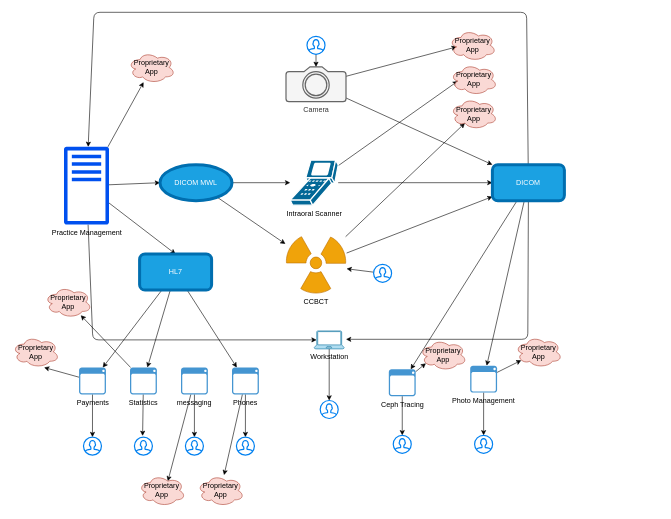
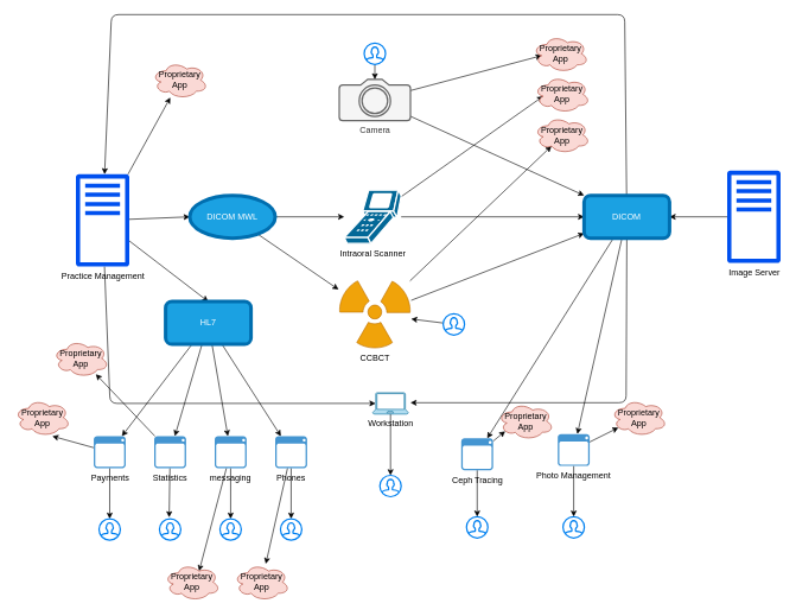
  <mxCell id="0" />
  <mxCell id="1" parent="0" />
  <mxCell id="2" style="edgeStyle=none;html=1;strokeColor=#000000;fontColor=#000000;" parent="1" source="66" target="18" edge="1"><mxGeometry relative="1" as="geometry"><Array as="points"><mxPoint x="877" y="20" /><mxPoint x="546" y="20" /><mxPoint x="156" y="20" /></Array></mxGeometry></mxCell>
  <mxCell id="3" style="edgeStyle=none;html=1;entryX=1.06;entryY=0.467;entryDx=0;entryDy=0;entryPerimeter=0;strokeColor=#000000;fontColor=#000000;exitX=0.5;exitY=1;exitDx=0;exitDy=0;" parent="1" source="66" target="23" edge="1"><mxGeometry relative="1" as="geometry"><Array as="points"><mxPoint x="879" y="565" /></Array></mxGeometry></mxCell>
  <mxCell id="4" style="edgeStyle=none;html=1;strokeColor=#000000;fontColor=#000000;" parent="1" source="66" target="58" edge="1"><mxGeometry relative="1" as="geometry" /></mxCell>
  <mxCell id="5" style="edgeStyle=none;html=1;strokeColor=#000000;fontColor=#000000;" parent="1" source="66" target="63" edge="1"><mxGeometry relative="1" as="geometry" /></mxCell>
+ <mxCell id="6" style="edgeStyle=none;html=1;entryX=1;entryY=0.5;entryDx=0;entryDy=0;strokeColor=#000000;fontColor=#000000;" parent="1" source="7" target="66" edge="1"><mxGeometry relative="1" as="geometry" /></mxCell>
+ <mxCell id="7" value="Image Server" style="sketch=0;outlineConnect=0;fontColor=#000000;fillColor=#0050ef;strokeColor=#001DBC;dashed=0;verticalLabelPosition=bottom;verticalAlign=top;align=center;html=1;fontSize=12;fontStyle=0;aspect=fixed;pointerEvents=1;shape=mxgraph.aws4.traditional_server;" parent="1" vertex="1"><mxGeometry x="1021" y="239" width="75" height="130" as="geometry" /></mxCell>
  <mxCell id="8" style="edgeStyle=none;html=1;strokeColor=#000000;fontColor=#000000;entryX=0;entryY=0;entryDx=0;entryDy=0;" parent="1" source="10" target="66" edge="1"><mxGeometry relative="1" as="geometry" /></mxCell>
  <mxCell id="9" style="edgeStyle=none;html=1;entryX=0.16;entryY=0.55;entryDx=0;entryDy=0;entryPerimeter=0;strokeColor=#000000;fontColor=#000000;" parent="1" source="10" target="39" edge="1"><mxGeometry relative="1" as="geometry" /></mxCell>
  <mxCell id="10" value="Camera" style="html=1;verticalLabelPosition=bottom;align=center;labelBackgroundColor=#ffffff;verticalAlign=top;strokeWidth=2;strokeColor=#666666;shadow=0;dashed=0;shape=mxgraph.ios7.icons.camera;fillColor=#f5f5f5;fontColor=#333333;" parent="1" vertex="1"><mxGeometry x="476" y="111" width="100" height="58" as="geometry" /></mxCell>
  <mxCell id="11" style="edgeStyle=none;html=1;strokeColor=#000000;fontColor=#000000;" parent="1" source="13" target="66" edge="1"><mxGeometry relative="1" as="geometry" /></mxCell>
  <mxCell id="12" style="edgeStyle=none;html=1;entryX=0.31;entryY=0.8;entryDx=0;entryDy=0;entryPerimeter=0;strokeColor=#000000;fontColor=#000000;" parent="1" source="13" target="38" edge="1"><mxGeometry relative="1" as="geometry" /></mxCell>
  <mxCell id="13" value="&lt;font color=&quot;#000000&quot;&gt;CCBCT&lt;/font&gt;" style="shape=mxgraph.signs.safety.radiation;html=1;pointerEvents=1;fillColor=#f0a30a;strokeColor=#BD7000;verticalLabelPosition=bottom;verticalAlign=top;align=center;fontColor=#000000;" parent="1" vertex="1"><mxGeometry x="475" y="394" width="102" height="94" as="geometry" /></mxCell>
  <mxCell id="14" style="edgeStyle=none;html=1;entryX=0;entryY=0.5;entryDx=0;entryDy=0;strokeColor=#000000;fontColor=#000000;" parent="1" source="18" target="21" edge="1"><mxGeometry relative="1" as="geometry" /></mxCell>
  <mxCell id="15" style="edgeStyle=none;html=1;entryX=0.08;entryY=0.5;entryDx=0;entryDy=0;entryPerimeter=0;strokeColor=#000000;fontColor=#000000;" parent="1" source="18" target="23" edge="1"><mxGeometry relative="1" as="geometry"><Array as="points"><mxPoint x="154" y="566" /></Array></mxGeometry></mxCell>
  <mxCell id="16" style="edgeStyle=none;html=1;entryX=0.5;entryY=0;entryDx=0;entryDy=0;strokeColor=#000000;" parent="1" source="18" target="33" edge="1"><mxGeometry relative="1" as="geometry" /></mxCell>
  <mxCell id="17" style="edgeStyle=none;html=1;strokeColor=#000000;fontColor=#000000;" parent="1" source="18" target="40" edge="1"><mxGeometry relative="1" as="geometry" /></mxCell>
  <mxCell id="18" value="Practice Management" style="sketch=0;outlineConnect=0;fillColor=#0050ef;strokeColor=#001DBC;dashed=0;verticalLabelPosition=bottom;verticalAlign=top;align=center;html=1;fontSize=12;fontStyle=0;aspect=fixed;pointerEvents=1;shape=mxgraph.aws4.traditional_server;fontColor=#000000;" parent="1" vertex="1"><mxGeometry x="106" y="244" width="75" height="130" as="geometry" /></mxCell>
  <mxCell id="19" style="edgeStyle=none;html=1;strokeColor=#000000;fontColor=#000000;" parent="1" source="21" target="13" edge="1"><mxGeometry relative="1" as="geometry" /></mxCell>
  <mxCell id="20" style="edgeStyle=none;html=1;strokeColor=#000000;fontColor=#000000;" parent="1" source="21" target="36" edge="1"><mxGeometry relative="1" as="geometry" /></mxCell>
  <mxCell id="21" value="DICOM MWL" style="ellipse;whiteSpace=wrap;html=1;fontColor=#ffffff;fillColor=#1ba1e2;strokeColor=#006EAF;strokeWidth=5;" parent="1" vertex="1"><mxGeometry x="266" y="274" width="120" height="60" as="geometry" /></mxCell>
  <mxCell id="22" style="edgeStyle=none;html=1;strokeColor=#000000;fontColor=#000000;" parent="1" source="23" target="24" edge="1"><mxGeometry relative="1" as="geometry" /></mxCell>
  <mxCell id="23" value="&lt;font color=&quot;#000000&quot;&gt;Workstation&lt;/font&gt;" style="verticalLabelPosition=bottom;html=1;verticalAlign=top;align=center;shape=mxgraph.azure.laptop;pointerEvents=1;strokeWidth=1;fillColor=#b1ddf0;strokeColor=#10739e;" parent="1" vertex="1"><mxGeometry x="523" y="551" width="50" height="30" as="geometry" /></mxCell>
  <mxCell id="24" value="" style="html=1;verticalLabelPosition=bottom;align=center;labelBackgroundColor=#ffffff;verticalAlign=top;strokeWidth=2;strokeColor=#0080F0;shadow=0;dashed=0;shape=mxgraph.ios7.icons.user;fontColor=#000000;fillColor=none;" parent="1" vertex="1"><mxGeometry x="533" y="667" width="30" height="30" as="geometry" /></mxCell>
  <mxCell id="25" style="edgeStyle=none;html=1;entryX=0.5;entryY=0;entryDx=0;entryDy=0;entryPerimeter=0;strokeColor=#000000;fontColor=#000000;" parent="1" source="26" target="10" edge="1"><mxGeometry relative="1" as="geometry" /></mxCell>
  <mxCell id="26" value="" style="html=1;verticalLabelPosition=bottom;align=center;labelBackgroundColor=#ffffff;verticalAlign=top;strokeWidth=2;strokeColor=#0080F0;shadow=0;dashed=0;shape=mxgraph.ios7.icons.user;fontColor=#000000;fillColor=none;" parent="1" vertex="1"><mxGeometry x="511" y="60" width="30" height="30" as="geometry" /></mxCell>
  <mxCell id="27" style="edgeStyle=none;html=1;strokeColor=#000000;fontColor=#000000;" parent="1" source="28" target="13" edge="1"><mxGeometry relative="1" as="geometry" /></mxCell>
  <mxCell id="28" value="" style="html=1;verticalLabelPosition=bottom;align=center;labelBackgroundColor=#ffffff;verticalAlign=top;strokeWidth=2;strokeColor=#0080F0;shadow=0;dashed=0;shape=mxgraph.ios7.icons.user;fontColor=#000000;fillColor=none;" parent="1" vertex="1"><mxGeometry x="622" y="440" width="30" height="30" as="geometry" /></mxCell>
  <mxCell id="29" style="edgeStyle=none;html=1;strokeColor=#000000;fontColor=#000000;" parent="1" source="33" target="43" edge="1"><mxGeometry relative="1" as="geometry" /></mxCell>
  <mxCell id="30" style="edgeStyle=none;html=1;strokeColor=#000000;fontColor=#000000;" parent="1" source="33" target="46" edge="1"><mxGeometry relative="1" as="geometry" /></mxCell>
+ <mxCell id="31" style="edgeStyle=none;html=1;strokeColor=#000000;fontColor=#000000;" parent="1" source="33" target="49" edge="1"><mxGeometry relative="1" as="geometry" /></mxCell>
  <mxCell id="32" style="edgeStyle=none;html=1;strokeColor=#000000;" edge="1" parent="1" source="33" target="69"><mxGeometry relative="1" as="geometry" /></mxCell>
  <mxCell id="33" value="HL7" style="rounded=1;whiteSpace=wrap;html=1;fontColor=#ffffff;fillColor=#1ba1e2;strokeColor=#006EAF;strokeWidth=5;" parent="1" vertex="1"><mxGeometry x="232" y="423" width="120" height="60" as="geometry" /></mxCell>
  <mxCell id="34" style="edgeStyle=none;html=1;strokeColor=#000000;fontColor=#000000;" parent="1" source="36" target="66" edge="1"><mxGeometry relative="1" as="geometry" /></mxCell>
  <mxCell id="35" style="edgeStyle=none;html=1;entryX=0.16;entryY=0.55;entryDx=0;entryDy=0;entryPerimeter=0;strokeColor=#000000;fontColor=#000000;" parent="1" source="36" target="37" edge="1"><mxGeometry relative="1" as="geometry" /></mxCell>
  <mxCell id="36" value="&lt;font color=&quot;#000000&quot;&gt;Intraoral Scanner&lt;/font&gt;" style="shape=mxgraph.cisco.computers_and_peripherals.scanner;html=1;pointerEvents=1;dashed=0;fillColor=#036897;strokeColor=#ffffff;strokeWidth=2;verticalLabelPosition=bottom;verticalAlign=top;align=center;outlineConnect=0;" parent="1" vertex="1"><mxGeometry x="483" y="266.5" width="80" height="75" as="geometry" /></mxCell>
  <mxCell id="37" value="Proprietary App" style="ellipse;shape=cloud;whiteSpace=wrap;html=1;fillColor=#fad9d5;strokeColor=#ae4132;fontColor=#000000;" parent="1" vertex="1"><mxGeometry x="750" y="106" width="78" height="52" as="geometry" /></mxCell>
  <mxCell id="38" value="Proprietary App" style="ellipse;shape=cloud;whiteSpace=wrap;html=1;fillColor=#fad9d5;strokeColor=#ae4132;fontColor=#000000;" parent="1" vertex="1"><mxGeometry x="750" y="163" width="78" height="52" as="geometry" /></mxCell>
  <mxCell id="39" value="Proprietary App" style="ellipse;shape=cloud;whiteSpace=wrap;html=1;fillColor=#fad9d5;strokeColor=#ae4132;fontColor=#000000;" parent="1" vertex="1"><mxGeometry x="748" y="49" width="78" height="52" as="geometry" /></mxCell>
  <mxCell id="40" value="Proprietary App" style="ellipse;shape=cloud;whiteSpace=wrap;html=1;fillColor=#fad9d5;strokeColor=#ae4132;fontColor=#000000;" parent="1" vertex="1"><mxGeometry x="213" y="86" width="78" height="52" as="geometry" /></mxCell>
  <mxCell id="41" style="edgeStyle=none;html=1;strokeColor=#000000;fontColor=#000000;" parent="1" source="43" target="50" edge="1"><mxGeometry relative="1" as="geometry" /></mxCell>
  <mxCell id="42" style="edgeStyle=none;html=1;entryX=0.678;entryY=1;entryDx=0;entryDy=0;entryPerimeter=0;strokeColor=#000000;fontColor=#000000;" parent="1" source="43" target="54" edge="1"><mxGeometry relative="1" as="geometry" /></mxCell>
  <mxCell id="43" value="Payments" style="shadow=0;dashed=0;html=1;strokeColor=none;fillColor=#4495D1;labelPosition=center;verticalLabelPosition=bottom;verticalAlign=top;align=center;outlineConnect=0;shape=mxgraph.veeam.interface;fontColor=#000000;" parent="1" vertex="1"><mxGeometry x="131.1" y="612" width="44.8" height="44.8" as="geometry" /></mxCell>
  <mxCell id="44" style="edgeStyle=none;html=1;entryX=0.455;entryY=-0.067;entryDx=0;entryDy=0;entryPerimeter=0;strokeColor=#000000;fontColor=#000000;" parent="1" source="46" target="51" edge="1"><mxGeometry relative="1" as="geometry" /></mxCell>
  <mxCell id="45" style="edgeStyle=none;html=1;strokeColor=#000000;fontColor=#000000;" parent="1" source="46" target="55" edge="1"><mxGeometry relative="1" as="geometry" /></mxCell>
  <mxCell id="46" value="Statistics" style="shadow=0;dashed=0;html=1;strokeColor=none;fillColor=#4495D1;labelPosition=center;verticalLabelPosition=bottom;verticalAlign=top;align=center;outlineConnect=0;shape=mxgraph.veeam.interface;fontColor=#000000;" parent="1" vertex="1"><mxGeometry x="216" y="612" width="44.8" height="44.8" as="geometry" /></mxCell>
  <mxCell id="47" style="edgeStyle=none;html=1;strokeColor=#000000;fontColor=#000000;" parent="1" source="49" target="52" edge="1"><mxGeometry relative="1" as="geometry" /></mxCell>
  <mxCell id="48" style="edgeStyle=none;html=1;entryX=0.625;entryY=0.2;entryDx=0;entryDy=0;entryPerimeter=0;strokeColor=#000000;fontColor=#000000;" parent="1" source="49" target="53" edge="1"><mxGeometry relative="1" as="geometry" /></mxCell>
  <mxCell id="49" value="messaging" style="shadow=0;dashed=0;html=1;strokeColor=none;fillColor=#4495D1;labelPosition=center;verticalLabelPosition=bottom;verticalAlign=top;align=center;outlineConnect=0;shape=mxgraph.veeam.interface;fontColor=#000000;" parent="1" vertex="1"><mxGeometry x="301" y="612" width="44.8" height="44.8" as="geometry" /></mxCell>
  <mxCell id="50" value="" style="html=1;verticalLabelPosition=bottom;align=center;labelBackgroundColor=#ffffff;verticalAlign=top;strokeWidth=2;strokeColor=#0080F0;shadow=0;dashed=0;shape=mxgraph.ios7.icons.user;fontColor=#000000;fillColor=none;" parent="1" vertex="1"><mxGeometry x="138.45" y="728" width="30" height="30" as="geometry" /></mxCell>
  <mxCell id="51" value="" style="html=1;verticalLabelPosition=bottom;align=center;labelBackgroundColor=#ffffff;verticalAlign=top;strokeWidth=2;strokeColor=#0080F0;shadow=0;dashed=0;shape=mxgraph.ios7.icons.user;fontColor=#000000;fillColor=none;" parent="1" vertex="1"><mxGeometry x="223.35" y="728" width="30" height="30" as="geometry" /></mxCell>
  <mxCell id="52" value="" style="html=1;verticalLabelPosition=bottom;align=center;labelBackgroundColor=#ffffff;verticalAlign=top;strokeWidth=2;strokeColor=#0080F0;shadow=0;dashed=0;shape=mxgraph.ios7.icons.user;fontColor=#000000;fillColor=none;" parent="1" vertex="1"><mxGeometry x="308.35" y="728" width="30" height="30" as="geometry" /></mxCell>
  <mxCell id="53" value="Proprietary App" style="ellipse;shape=cloud;whiteSpace=wrap;html=1;fillColor=#fad9d5;strokeColor=#ae4132;fontColor=#000000;" parent="1" vertex="1"><mxGeometry x="230.35" y="791" width="78" height="52" as="geometry" /></mxCell>
  <mxCell id="54" value="Proprietary App" style="ellipse;shape=cloud;whiteSpace=wrap;html=1;fillColor=#fad9d5;strokeColor=#ae4132;fontColor=#000000;" parent="1" vertex="1"><mxGeometry x="20" y="560" width="78" height="52" as="geometry" /></mxCell>
  <mxCell id="55" value="Proprietary App" style="ellipse;shape=cloud;whiteSpace=wrap;html=1;fillColor=#fad9d5;strokeColor=#ae4132;fontColor=#000000;" parent="1" vertex="1"><mxGeometry x="74" y="477" width="78" height="52" as="geometry" /></mxCell>
  <mxCell id="56" style="edgeStyle=none;html=1;strokeColor=#000000;fontColor=#000000;" parent="1" source="58" target="59" edge="1"><mxGeometry relative="1" as="geometry" /></mxCell>
  <mxCell id="57" style="edgeStyle=none;html=1;entryX=0.13;entryY=0.77;entryDx=0;entryDy=0;entryPerimeter=0;strokeColor=#000000;fontColor=#000000;" parent="1" source="58" target="60" edge="1"><mxGeometry relative="1" as="geometry" /></mxCell>
  <mxCell id="58" value="Photo Management" style="shadow=0;dashed=0;html=1;strokeColor=none;fillColor=#4495D1;labelPosition=center;verticalLabelPosition=bottom;verticalAlign=top;align=center;outlineConnect=0;shape=mxgraph.veeam.interface;fontColor=#000000;" parent="1" vertex="1"><mxGeometry x="783" y="609" width="44.8" height="44.8" as="geometry" /></mxCell>
  <mxCell id="59" value="" style="html=1;verticalLabelPosition=bottom;align=center;labelBackgroundColor=#ffffff;verticalAlign=top;strokeWidth=2;strokeColor=#0080F0;shadow=0;dashed=0;shape=mxgraph.ios7.icons.user;fontColor=#000000;fillColor=none;" parent="1" vertex="1"><mxGeometry x="790.35" y="725" width="30" height="30" as="geometry" /></mxCell>
  <mxCell id="60" value="Proprietary App" style="ellipse;shape=cloud;whiteSpace=wrap;html=1;fillColor=#fad9d5;strokeColor=#ae4132;fontColor=#000000;" parent="1" vertex="1"><mxGeometry x="858" y="560" width="78" height="52" as="geometry" /></mxCell>
  <mxCell id="61" style="edgeStyle=none;html=1;strokeColor=#000000;fontColor=#000000;" parent="1" source="63" target="64" edge="1"><mxGeometry relative="1" as="geometry" /></mxCell>
  <mxCell id="62" style="edgeStyle=none;html=1;entryX=0.13;entryY=0.77;entryDx=0;entryDy=0;entryPerimeter=0;strokeColor=#000000;fontColor=#000000;" parent="1" source="63" target="65" edge="1"><mxGeometry relative="1" as="geometry" /></mxCell>
  <mxCell id="63" value="Ceph Tracing" style="shadow=0;dashed=0;html=1;strokeColor=none;fillColor=#4495D1;labelPosition=center;verticalLabelPosition=bottom;verticalAlign=top;align=center;outlineConnect=0;shape=mxgraph.veeam.interface;fontColor=#000000;" parent="1" vertex="1"><mxGeometry x="647.35" y="615" width="44.8" height="44.8" as="geometry" /></mxCell>
  <mxCell id="64" value="" style="html=1;verticalLabelPosition=bottom;align=center;labelBackgroundColor=#ffffff;verticalAlign=top;strokeWidth=2;strokeColor=#0080F0;shadow=0;dashed=0;shape=mxgraph.ios7.icons.user;fontColor=#000000;fillColor=none;" parent="1" vertex="1"><mxGeometry x="654.75" y="725" width="30" height="30" as="geometry" /></mxCell>
  <mxCell id="65" value="Proprietary App" style="ellipse;shape=cloud;whiteSpace=wrap;html=1;fillColor=#fad9d5;strokeColor=#ae4132;fontColor=#000000;" parent="1" vertex="1"><mxGeometry x="699" y="565" width="78" height="52" as="geometry" /></mxCell>
  <mxCell id="66" value="DICOM" style="rounded=1;whiteSpace=wrap;html=1;fontColor=#ffffff;fillColor=#1ba1e2;strokeColor=#006EAF;strokeWidth=5;" parent="1" vertex="1"><mxGeometry x="820" y="274" width="120" height="60" as="geometry" /></mxCell>
  <mxCell id="67" style="edgeStyle=none;html=1;strokeColor=#000000;fontColor=#000000;" edge="1" source="69" target="70" parent="1"><mxGeometry relative="1" as="geometry" /></mxCell>
  <mxCell id="68" style="edgeStyle=none;html=1;strokeColor=#000000;fontColor=#000000;" edge="1" source="69" parent="1" target="71"><mxGeometry relative="1" as="geometry"><mxPoint x="440.94" y="548.04" as="targetPoint" /></mxGeometry></mxCell>
  <mxCell id="69" value="Phones" style="shadow=0;dashed=0;html=1;strokeColor=none;fillColor=#4495D1;labelPosition=center;verticalLabelPosition=bottom;verticalAlign=top;align=center;outlineConnect=0;shape=mxgraph.veeam.interface;fontColor=#000000;" vertex="1" parent="1"><mxGeometry x="386" y="612" width="44.8" height="44.8" as="geometry" /></mxCell>
  <mxCell id="70" value="" style="html=1;verticalLabelPosition=bottom;align=center;labelBackgroundColor=#ffffff;verticalAlign=top;strokeWidth=2;strokeColor=#0080F0;shadow=0;dashed=0;shape=mxgraph.ios7.icons.user;fontColor=#000000;fillColor=none;" vertex="1" parent="1"><mxGeometry x="393.35" y="728" width="30" height="30" as="geometry" /></mxCell>
  <mxCell id="71" value="Proprietary App" style="ellipse;shape=cloud;whiteSpace=wrap;html=1;fillColor=#fad9d5;strokeColor=#ae4132;fontColor=#000000;" vertex="1" parent="1"><mxGeometry x="328" y="791" width="78" height="52" as="geometry" /></mxCell>
